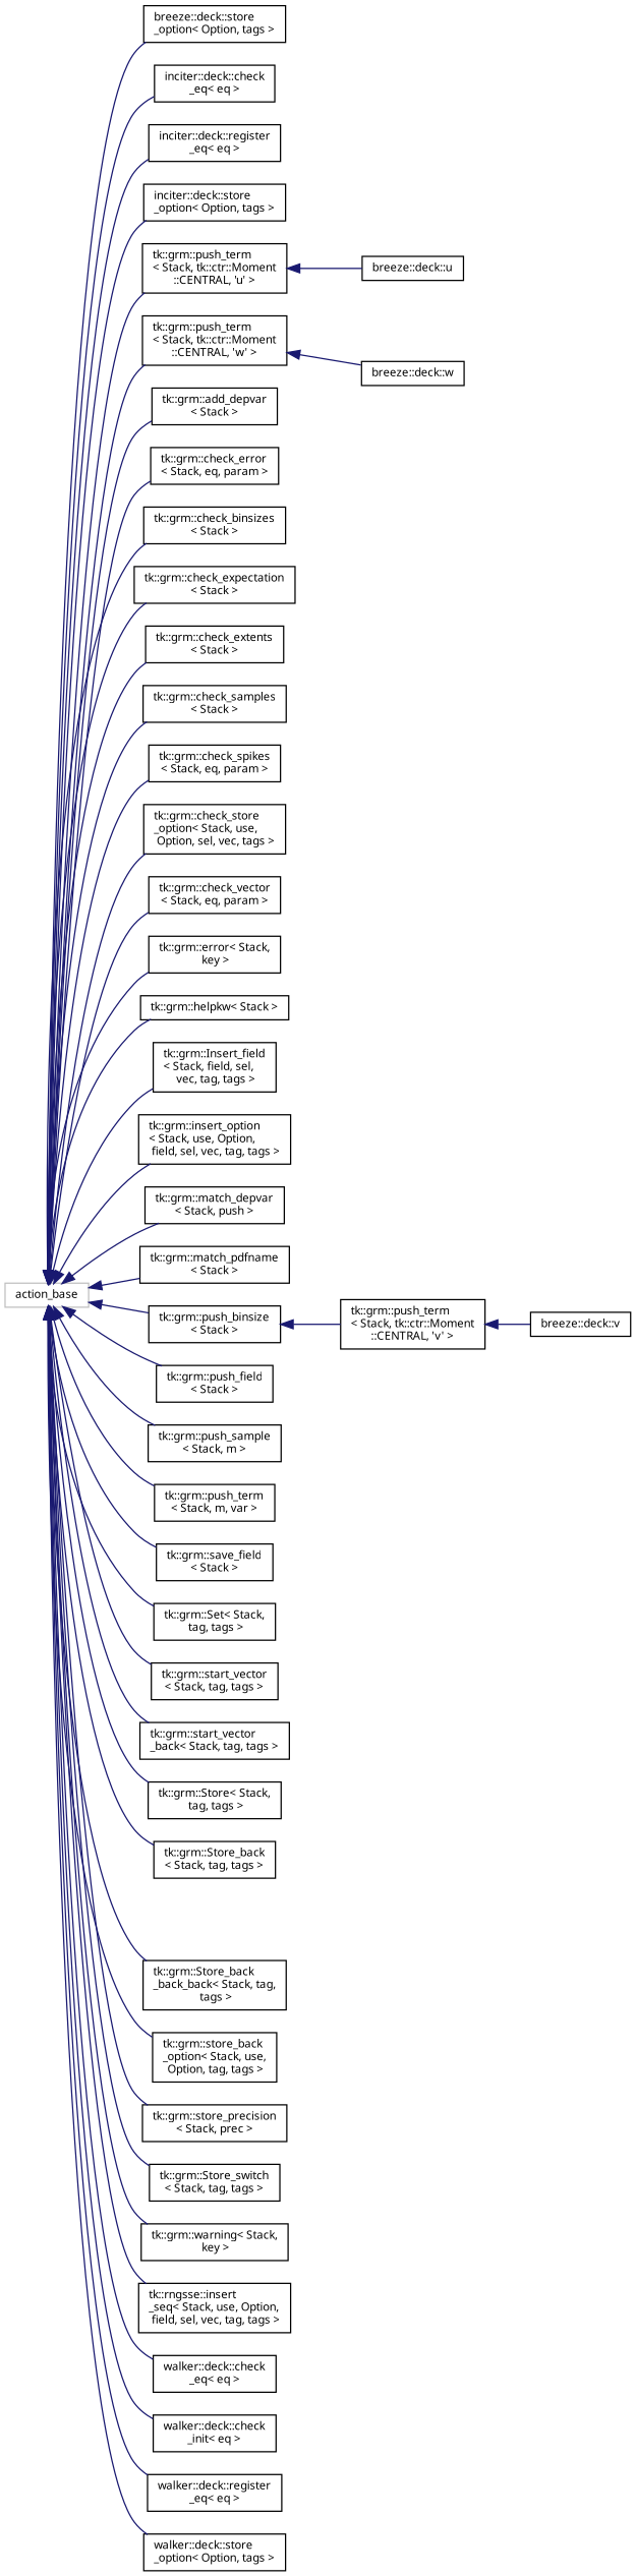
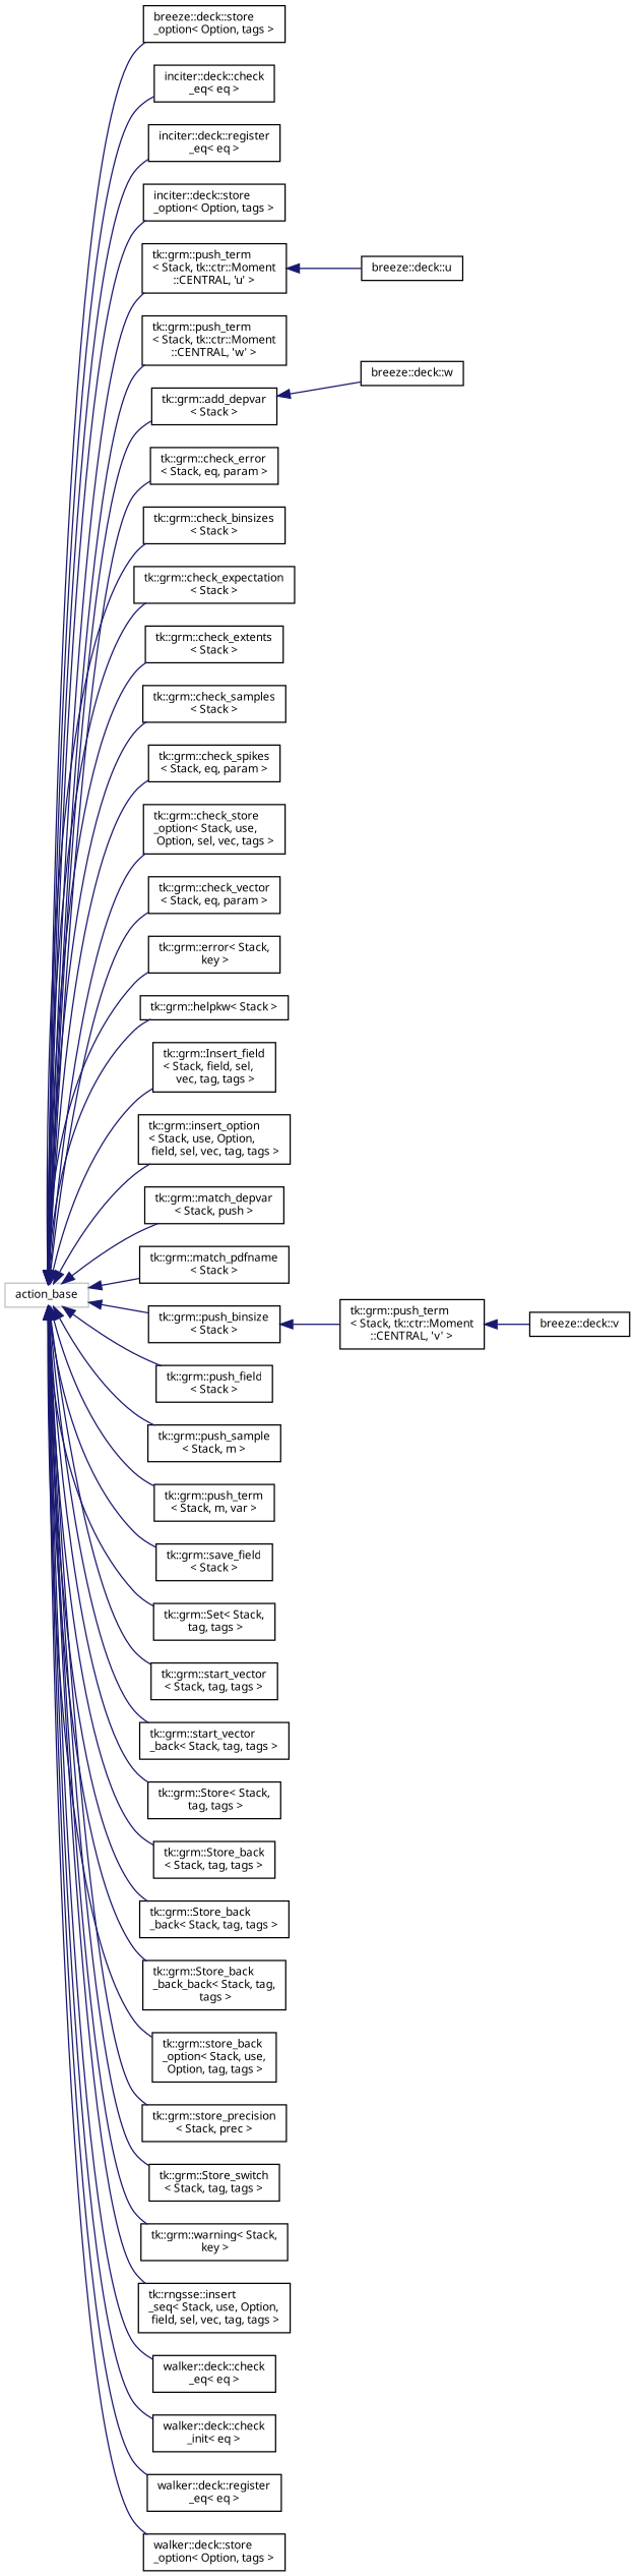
  digraph {
    rankdir=LR
    node [color=black fontname="sans-serif" fontsize=9 shape=record]
    edge [color=midnightblue dir=back fontname="sans-serif" fontsize=9 labelfontname="sans-serif" labelfontsize=9 style=solid]
    n1 [color=grey75 height=0.2 label=action_base width=0.4]
    n2 [height=0.2 label="breeze::deck::store\l_option\< Option, tags \>" width=0.4]
    n3 [height=0.2 label="inciter::deck::check\l_eq\< eq \>" width=0.4]
    n4 [height=0.2 label="inciter::deck::register\l_eq\< eq \>" width=0.4]
    n5 [height=0.2 label="inciter::deck::store\l_option\< Option, tags \>" width=0.4]
    n6 [height=0.2 label="tk::grm::push_term\l\< Stack, tk::ctr::Moment\l::CENTRAL, 'u' \>" width=0.4]
    n7 [height=0.2 label="tk::grm::push_term\l\< Stack, tk::ctr::Moment\l::CENTRAL, 'w' \>" width=0.4]
    n8 [height=0.2 label="tk::grm::add_depvar\l\< Stack \>" width=0.4]
    n9 [height=0.2 label="tk::grm::check_error\l\< Stack, eq, param \>" width=0.4]
    n10 [height=0.2 label="tk::grm::check_binsizes\l\< Stack \>" width=0.4]
    n11 [height=0.2 label="tk::grm::check_expectation\l\< Stack \>" width=0.4]
    n12 [height=0.2 label="tk::grm::check_extents\l\< Stack \>" width=0.4]
    n13 [height=0.2 label="tk::grm::check_samples\l\< Stack \>" width=0.4]
    n14 [height=0.2 label="tk::grm::check_spikes\l\< Stack, eq, param \>" width=0.4]
    n15 [height=0.2 label="tk::grm::check_store\l_option\< Stack, use,\l Option, sel, vec, tags \>" width=0.4]
    n16 [height=0.2 label="tk::grm::check_vector\l\< Stack, eq, param \>" width=0.4]
    n17 [height=0.2 label="tk::grm::error\< Stack,\l key \>" width=0.4]
    n18 [height=0.2 label="tk::grm::helpkw\< Stack \>" width=0.4]
    n19 [height=0.2 label="tk::grm::Insert_field\l\< Stack, field, sel,\l vec, tag, tags \>" width=0.4]
    n20 [height=0.2 label="tk::grm::insert_option\l\< Stack, use, Option,\l field, sel, vec, tag, tags \>" width=0.4]
    n21 [height=0.2 label="tk::grm::match_depvar\l\< Stack, push \>" width=0.4]
    n22 [height=0.2 label="tk::grm::match_pdfname\l\< Stack \>" width=0.4]
    n23 [height=0.2 label="tk::grm::push_binsize\l\< Stack \>" width=0.4]
    n24 [height=0.2 label="tk::grm::push_field\l\< Stack \>" width=0.4]
    n25 [height=0.2 label="tk::grm::push_sample\l\< Stack, m \>" width=0.4]
    n26 [height=0.2 label="tk::grm::push_term\l\< Stack, m, var \>" width=0.4]
    n27 [height=0.2 label="tk::grm::save_field\l\< Stack \>" width=0.4]
    n28 [height=0.2 label="tk::grm::Set\< Stack,\l tag, tags \>" width=0.4]
    n29 [height=0.2 label="tk::grm::start_vector\l\< Stack, tag, tags \>" width=0.4]
    n30 [height=0.2 label="tk::grm::start_vector\l_back\< Stack, tag, tags \>" width=0.4]
    n31 [height=0.2 label="tk::grm::Store\< Stack,\l tag, tags \>" width=0.4]
    n32 [height=0.2 label="tk::grm::Store_back\l\< Stack, tag, tags \>" width=0.4]
+   n33 [height=0.2 label="tk::grm::Store_back\l_back\< Stack, tag, tags \>" width=0.4]
    n34 [height=0.2 label="tk::grm::Store_back\l_back_back\< Stack, tag,\l tags \>" width=0.4]
    n35 [height=0.2 label="tk::grm::store_back\l_option\< Stack, use,\l Option, tag, tags \>" width=0.4]
    n36 [height=0.2 label="tk::grm::store_precision\l\< Stack, prec \>" width=0.4]
    n37 [height=0.2 label="tk::grm::Store_switch\l\< Stack, tag, tags \>" width=0.4]
    n38 [height=0.2 label="tk::grm::warning\< Stack,\l key \>" width=0.4]
    n39 [height=0.2 label="tk::rngsse::insert\l_seq\< Stack, use, Option,\l field, sel, vec, tag, tags \>" width=0.4]
    n40 [height=0.2 label="walker::deck::check\l_eq\< eq \>" width=0.4]
    n41 [height=0.2 label="walker::deck::check\l_init\< eq \>" width=0.4]
    n42 [height=0.2 label="walker::deck::register\l_eq\< eq \>" width=0.4]
    n43 [height=0.2 label="walker::deck::store\l_option\< Option, tags \>" width=0.4]
    n44 [height=0.2 label="breeze::deck::u" width=0.4]
    n45 [height=0.2 label="tk::grm::push_term\l\< Stack, tk::ctr::Moment\l::CENTRAL, 'v' \>" width=0.4]
    n46 [height=0.2 label="breeze::deck::v" width=0.4]
    n47 [height=0.2 label="breeze::deck::w" width=0.4]
    n1 -> n2
    n1 -> n3
    n1 -> n4
    n1 -> n5
    n1 -> n6
    n1 -> n7
    n1 -> n8
    n1 -> n9
    n1 -> n10
    n1 -> n11
    n1 -> n12
    n1 -> n13
    n1 -> n14
    n1 -> n15
    n1 -> n16
    n1 -> n17
    n1 -> n18
    n1 -> n19
    n1 -> n20
    n1 -> n21
    n1 -> n22
    n1 -> n23
    n1 -> n24
    n1 -> n25
    n1 -> n26
    n1 -> n27
    n1 -> n28
    n1 -> n29
    n1 -> n30
    n1 -> n31
    n1 -> n32
+   n1 -> n33
    n1 -> n34
    n1 -> n35
    n1 -> n36
    n1 -> n37
    n1 -> n38
    n1 -> n39
    n1 -> n40
    n1 -> n41
    n1 -> n42
    n1 -> n43
    n6 -> n44
-   n7 -> n47
+   n8 -> n47
    n23 -> n45
    n45 -> n46
  }
